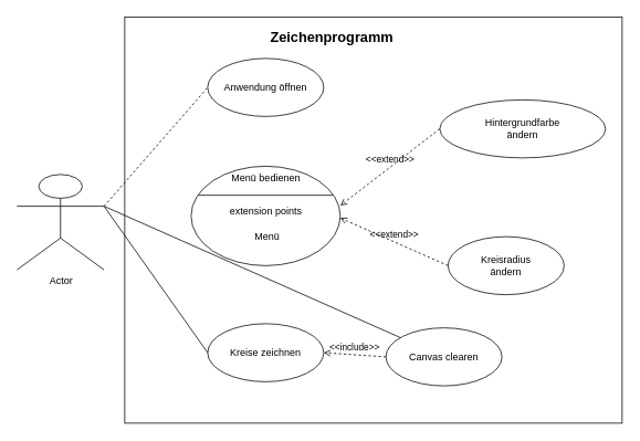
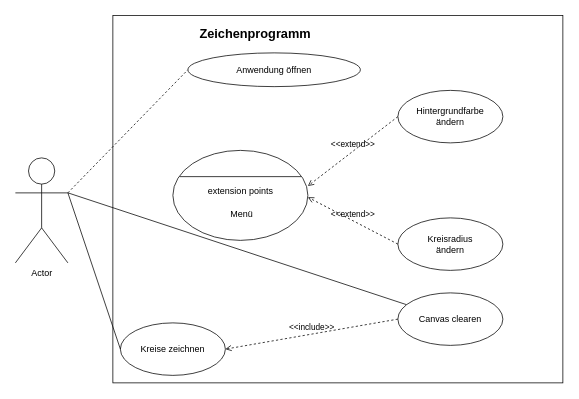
  <mxCell id="0" />
  <mxCell id="1" parent="0" />
  <mxCell id="2" value="" style="rounded=0;whiteSpace=wrap;html=1;" vertex="1" parent="1"><mxGeometry x="150" y="20" width="600" height="490" as="geometry" /></mxCell>
- <mxCell id="3" value="Actor" style="shape=umlActor;verticalLabelPosition=bottom;verticalAlign=top;html=1;" vertex="1" parent="1"><mxGeometry x="20" y="210" width="105" height="115" as="geometry" /></mxCell>
- <mxCell id="4" value="Anwendung öffnen" style="ellipse;whiteSpace=wrap;html=1;" vertex="1" parent="1"><mxGeometry x="250" y="70" width="140" height="70" as="geometry" /></mxCell>
- <mxCell id="5" value="&lt;div&gt;Hintergrundfarbe &lt;br&gt;&lt;/div&gt;&lt;div&gt;ändern&lt;/div&gt;" style="ellipse;whiteSpace=wrap;html=1;" vertex="1" parent="1"><mxGeometry x="530" y="120" width="200" height="70" as="geometry" /></mxCell>
- <mxCell id="6" value="&lt;div&gt;Kreisradius &lt;br&gt;&lt;/div&gt;&lt;div&gt;ändern&lt;/div&gt;" style="ellipse;whiteSpace=wrap;html=1;" vertex="1" parent="1"><mxGeometry x="540" y="285" width="140" height="70" as="geometry" /></mxCell>
- <mxCell id="7" value="Kreise zeichnen" style="ellipse;whiteSpace=wrap;html=1;" vertex="1" parent="1"><mxGeometry x="250" y="390" width="140" height="70" as="geometry" /></mxCell>
+ <mxCell id="3" value="Actor" style="shape=umlActor;verticalLabelPosition=bottom;verticalAlign=top;html=1;" vertex="1" parent="1"><mxGeometry x="20" y="210" width="70" height="140" as="geometry" /></mxCell>
+ <mxCell id="4" value="Anwendung öffnen" style="ellipse;whiteSpace=wrap;html=1;" vertex="1" parent="1"><mxGeometry x="250" y="70" width="230" height="45" as="geometry" /></mxCell>
+ <mxCell id="5" value="&lt;div&gt;Hintergrundfarbe &lt;br&gt;&lt;/div&gt;&lt;div&gt;ändern&lt;/div&gt;" style="ellipse;whiteSpace=wrap;html=1;" vertex="1" parent="1"><mxGeometry x="530" y="120" width="140" height="70" as="geometry" /></mxCell>
+ <mxCell id="6" value="&lt;div&gt;Kreisradius &lt;br&gt;&lt;/div&gt;&lt;div&gt;ändern&lt;/div&gt;" style="ellipse;whiteSpace=wrap;html=1;" vertex="1" parent="1"><mxGeometry x="530" y="290" width="140" height="70" as="geometry" /></mxCell>
+ <mxCell id="7" value="Kreise zeichnen" style="ellipse;whiteSpace=wrap;html=1;" vertex="1" parent="1"><mxGeometry x="160" y="430" width="140" height="70" as="geometry" /></mxCell>
  <mxCell id="8" value="" style="endArrow=none;html=1;rounded=0;exitX=1;exitY=0.333;exitDx=0;exitDy=0;exitPerimeter=0;entryX=0;entryY=0.5;entryDx=0;entryDy=0;dashed=1;" edge="1" parent="1" source="3" target="4"><mxGeometry width="50" height="50" relative="1" as="geometry"><mxPoint x="340" y="320" as="sourcePoint" /><mxPoint x="390" y="270" as="targetPoint" /></mxGeometry></mxCell>
  <mxCell id="9" value="" style="endArrow=none;html=1;rounded=0;exitX=1;exitY=0.333;exitDx=0;exitDy=0;exitPerimeter=0;" edge="1" parent="1" source="3" target="19"><mxGeometry width="50" height="50" relative="1" as="geometry"><mxPoint x="340" y="320" as="sourcePoint" /><mxPoint x="240" y="205" as="targetPoint" /></mxGeometry></mxCell>
  <mxCell id="10" value="" style="endArrow=none;html=1;rounded=0;exitX=1;exitY=0.333;exitDx=0;exitDy=0;exitPerimeter=0;entryX=0;entryY=0.5;entryDx=0;entryDy=0;" edge="1" parent="1" source="3" target="7"><mxGeometry width="50" height="50" relative="1" as="geometry"><mxPoint x="340" y="320" as="sourcePoint" /><mxPoint x="390" y="270" as="targetPoint" /></mxGeometry></mxCell>
  <mxCell id="11" value="&amp;lt;&amp;lt;extend&amp;gt;&amp;gt;" style="html=1;verticalAlign=bottom;labelBackgroundColor=none;endArrow=open;endFill=0;dashed=1;rounded=0;entryX=1;entryY=0.75;entryDx=0;entryDy=0;exitX=0;exitY=0.5;exitDx=0;exitDy=0;" edge="1" parent="1" source="6" target="16"><mxGeometry width="160" relative="1" as="geometry"><mxPoint x="280" y="290" as="sourcePoint" /><mxPoint x="380" y="205" as="targetPoint" /></mxGeometry></mxCell>
  <mxCell id="12" value="&amp;lt;&amp;lt;extend&amp;gt;&amp;gt;" style="html=1;verticalAlign=bottom;labelBackgroundColor=none;endArrow=open;endFill=0;dashed=1;rounded=0;exitX=0;exitY=0.5;exitDx=0;exitDy=0;entryX=1;entryY=0.25;entryDx=0;entryDy=0;" edge="1" parent="1" source="5" target="16"><mxGeometry width="160" relative="1" as="geometry"><mxPoint x="280" y="290" as="sourcePoint" /><mxPoint x="380" y="205" as="targetPoint" /></mxGeometry></mxCell>
  <mxCell id="13" value="" style="shape=ellipse;container=1;horizontal=1;horizontalStack=0;resizeParent=1;resizeParentMax=0;resizeLast=0;html=1;dashed=0;collapsible=0;" vertex="1" parent="1"><mxGeometry x="230" y="200" width="180" height="120" as="geometry" /></mxCell>
- <mxCell id="14" value="Menü bedienen" style="html=1;strokeColor=none;fillColor=none;align=center;verticalAlign=middle;rotatable=0;" vertex="1" parent="13"><mxGeometry width="180" height="30" as="geometry" /></mxCell>
  <mxCell id="15" value="" style="line;strokeWidth=1;fillColor=none;rotatable=0;labelPosition=right;points=[];portConstraint=eastwest;dashed=0;resizeWidth=1;" vertex="1" parent="13"><mxGeometry x="9" y="30" width="162" height="10" as="geometry" /></mxCell>
  <mxCell id="16" value="extension points" style="text;html=1;align=center;verticalAlign=middle;rotatable=0;fillColor=none;strokeColor=none;" vertex="1" parent="13"><mxGeometry y="40" width="180" height="30" as="geometry" /></mxCell>
  <mxCell id="17" value="&lt;div&gt;&amp;nbsp;&amp;nbsp;&amp;nbsp;&amp;nbsp;&amp;nbsp;&amp;nbsp;&amp;nbsp;&amp;nbsp; Menü &lt;br&gt;&lt;/div&gt;" style="text;html=1;align=left;verticalAlign=middle;rotatable=0;spacingLeft=25;fillColor=none;strokeColor=none;" vertex="1" parent="13"><mxGeometry x="20" y="70" width="180" height="30" as="geometry" /></mxCell>
  <mxCell id="18" style="edgeStyle=orthogonalEdgeStyle;rounded=0;orthogonalLoop=1;jettySize=auto;html=1;exitX=0.5;exitY=1;exitDx=0;exitDy=0;" edge="1" parent="13" source="17" target="17"><mxGeometry relative="1" as="geometry" /></mxCell>
- <mxCell id="19" value="&lt;div&gt;Canvas clearen&lt;/div&gt;" style="ellipse;whiteSpace=wrap;html=1;" vertex="1" parent="1"><mxGeometry x="465" y="395" width="140" height="70" as="geometry" /></mxCell>
+ <mxCell id="19" value="&lt;div&gt;Canvas clearen&lt;/div&gt;" style="ellipse;whiteSpace=wrap;html=1;" vertex="1" parent="1"><mxGeometry x="530" y="390" width="140" height="70" as="geometry" /></mxCell>
  <mxCell id="20" value="&amp;lt;&amp;lt;include&amp;gt;&amp;gt;" style="html=1;verticalAlign=bottom;labelBackgroundColor=none;endArrow=open;endFill=0;dashed=1;rounded=0;exitX=0;exitY=0.5;exitDx=0;exitDy=0;entryX=1;entryY=0.5;entryDx=0;entryDy=0;" edge="1" parent="1" source="19" target="7"><mxGeometry width="160" relative="1" as="geometry"><mxPoint x="260" y="260" as="sourcePoint" /><mxPoint x="420" y="260" as="targetPoint" /></mxGeometry></mxCell>
- <mxCell id="21" value="&lt;b&gt;&lt;font style=&quot;font-size: 17px;&quot;&gt;Zeichenprogramm&lt;/font&gt;&lt;/b&gt;" style="text;html=1;strokeColor=none;fillColor=none;align=center;verticalAlign=middle;whiteSpace=wrap;rounded=0;" vertex="1" parent="1"><mxGeometry x="250" y="30" width="300" height="30" as="geometry" /></mxCell>
+ <mxCell id="21" value="&lt;b&gt;&lt;font style=&quot;font-size: 17px;&quot;&gt;Zeichenprogramm&lt;/font&gt;&lt;/b&gt;" style="text;html=1;strokeColor=none;fillColor=none;align=center;verticalAlign=middle;whiteSpace=wrap;rounded=0;" vertex="1" parent="1"><mxGeometry x="190" y="30" width="300" height="30" as="geometry" /></mxCell>
